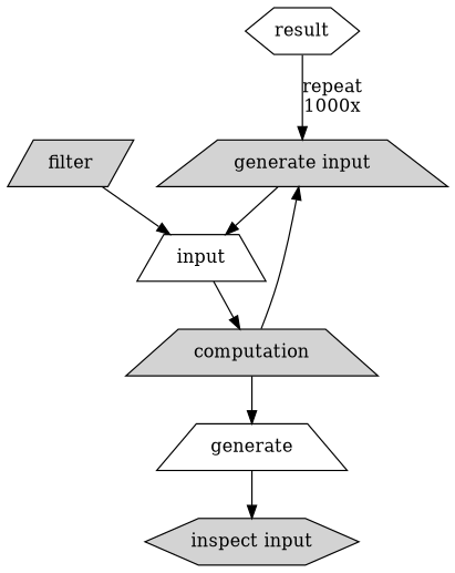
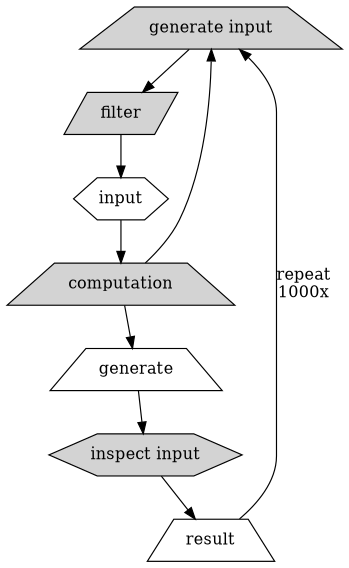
  digraph {
    node [shape=trapezium style=filled]
    n1 [label="generate input"]
    filter [shape=parallelogram]
-   input [style=""]
+   input [shape=hexagon style=""]
    computation
    n5 [label=generate style=""]
    n6 [label="inspect input" shape=hexagon]
-   result [shape=hexagon style=""]
-   n1 -> input
+   result [style=""]
+   n1 -> filter
    filter -> input
    input -> computation
    computation -> n1
    computation -> n5
    n5 -> n6
+   n6 -> result
    result -> n1 [label="repeat\n1000x"]
  }
